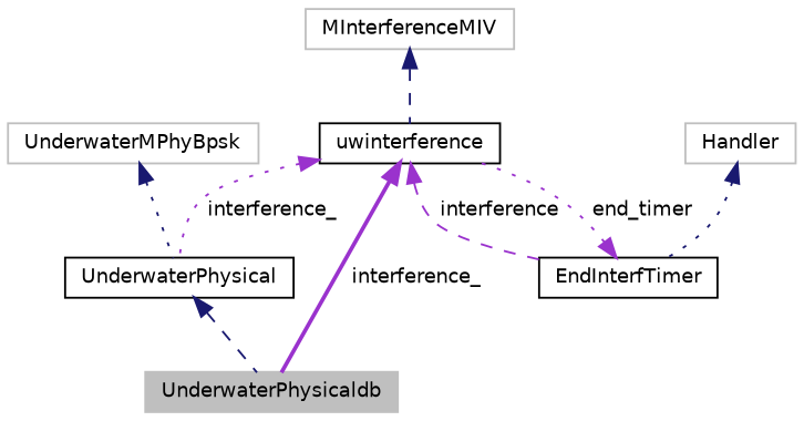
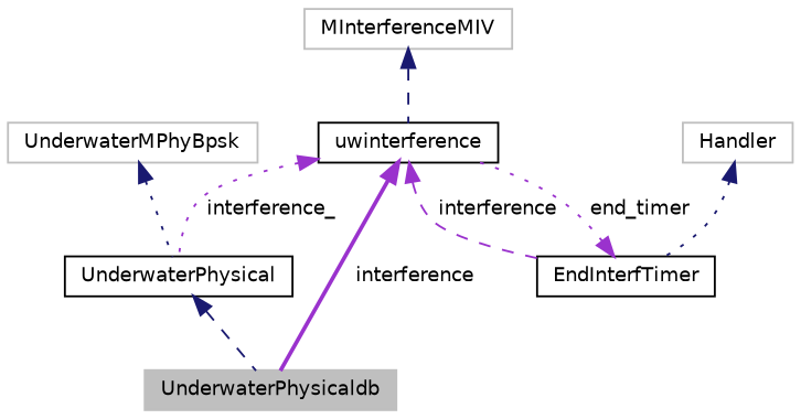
  digraph {
    node [color=grey75 fillcolor=white fontname=Helvetica fontsize=10 shape=record style=filled]
    edge [color=midnightblue dir=back fontname=Helvetica fontsize=10 labelfontname=Helvetica labelfontsize=10 style=dotted]
    n1 [fillcolor=grey75 fontcolor=black height=0.2 label=UnderwaterPhysicaldb width=0.4]
    n2 [color=black height=0.2 label=UnderwaterPhysical width=0.4]
    n3 [height=0.2 label=UnderwaterMPhyBpsk width=0.4]
    n4 [color=black height=0.2 label=uwinterference width=0.4]
    n5 [color=black height=0.2 label=EndInterfTimer width=0.4]
    n6 [height=0.2 label=MInterferenceMIV width=0.4]
    n7 [height=0.2 label=Handler width=0.4]
    n2 -> n1 [style=dashed]
    n3 -> n2
-   n4 -> n1 [color=darkorchid3 label=" interference_" style=bold]
+   n4 -> n1 [color=darkorchid3 label=" interference" style=bold]
    n4 -> n2 [color=darkorchid3 label=" interference_"]
    n4 -> n5 [color=darkorchid3 label=" interference" style=dashed]
    n5 -> n4 [color=darkorchid3 label=" end_timer"]
    n6 -> n4 [style=dashed]
    n7 -> n5
  }
